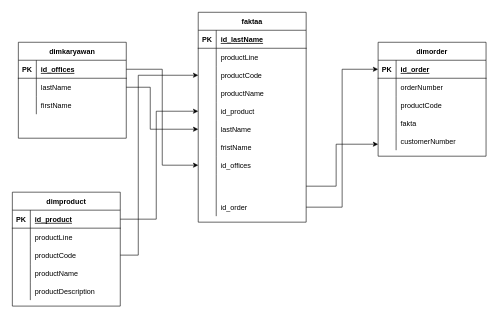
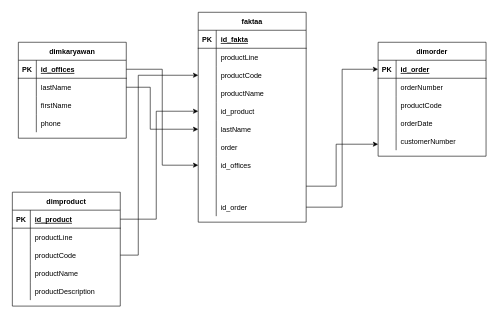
  <mxCell id="0" />
  <mxCell id="1" parent="0" />
  <mxCell id="2" value="dimkaryawan" style="shape=table;startSize=30;container=1;collapsible=1;childLayout=tableLayout;fixedRows=1;rowLines=0;fontStyle=1;align=center;resizeLast=1;" vertex="1" parent="1"><mxGeometry x="30" y="70" width="180" height="160" as="geometry" /></mxCell>
  <mxCell id="3" value="" style="shape=partialRectangle;collapsible=0;dropTarget=0;pointerEvents=0;fillColor=none;top=0;left=0;bottom=1;right=0;points=[[0,0.5],[1,0.5]];portConstraint=eastwest;" vertex="1" parent="2"><mxGeometry y="30" width="180" height="30" as="geometry" /></mxCell>
  <mxCell id="4" value="PK" style="shape=partialRectangle;connectable=0;fillColor=none;top=0;left=0;bottom=0;right=0;fontStyle=1;overflow=hidden;" vertex="1" parent="3"><mxGeometry width="30" height="30" as="geometry"><mxRectangle width="30" height="30" as="alternateBounds" /></mxGeometry></mxCell>
  <mxCell id="5" value="id_offices" style="shape=partialRectangle;connectable=0;fillColor=none;top=0;left=0;bottom=0;right=0;align=left;spacingLeft=6;fontStyle=5;overflow=hidden;" vertex="1" parent="3"><mxGeometry x="30" width="150" height="30" as="geometry"><mxRectangle width="150" height="30" as="alternateBounds" /></mxGeometry></mxCell>
  <mxCell id="6" value="" style="shape=partialRectangle;collapsible=0;dropTarget=0;pointerEvents=0;fillColor=none;top=0;left=0;bottom=0;right=0;points=[[0,0.5],[1,0.5]];portConstraint=eastwest;" vertex="1" parent="2"><mxGeometry y="60" width="180" height="30" as="geometry" /></mxCell>
  <mxCell id="7" value="" style="shape=partialRectangle;connectable=0;fillColor=none;top=0;left=0;bottom=0;right=0;editable=1;overflow=hidden;" vertex="1" parent="6"><mxGeometry width="30" height="30" as="geometry"><mxRectangle width="30" height="30" as="alternateBounds" /></mxGeometry></mxCell>
  <mxCell id="8" value="lastName" style="shape=partialRectangle;connectable=0;fillColor=none;top=0;left=0;bottom=0;right=0;align=left;spacingLeft=6;overflow=hidden;" vertex="1" parent="6"><mxGeometry x="30" width="150" height="30" as="geometry"><mxRectangle width="150" height="30" as="alternateBounds" /></mxGeometry></mxCell>
  <mxCell id="9" value="" style="shape=partialRectangle;collapsible=0;dropTarget=0;pointerEvents=0;fillColor=none;top=0;left=0;bottom=0;right=0;points=[[0,0.5],[1,0.5]];portConstraint=eastwest;" vertex="1" parent="2"><mxGeometry y="90" width="180" height="30" as="geometry" /></mxCell>
  <mxCell id="10" value="" style="shape=partialRectangle;connectable=0;fillColor=none;top=0;left=0;bottom=0;right=0;editable=1;overflow=hidden;" vertex="1" parent="9"><mxGeometry width="30" height="30" as="geometry"><mxRectangle width="30" height="30" as="alternateBounds" /></mxGeometry></mxCell>
  <mxCell id="11" value="firstName" style="shape=partialRectangle;connectable=0;fillColor=none;top=0;left=0;bottom=0;right=0;align=left;spacingLeft=6;overflow=hidden;" vertex="1" parent="9"><mxGeometry x="30" width="150" height="30" as="geometry"><mxRectangle width="150" height="30" as="alternateBounds" /></mxGeometry></mxCell>
  <mxCell id="12" value="" style="shape=partialRectangle;collapsible=0;dropTarget=0;pointerEvents=0;fillColor=none;top=0;left=0;bottom=0;right=0;points=[[0,0.5],[1,0.5]];portConstraint=eastwest;" vertex="1" parent="2"><mxGeometry y="120" width="180" height="30" as="geometry" /></mxCell>
  <mxCell id="13" value="" style="shape=partialRectangle;connectable=0;fillColor=none;top=0;left=0;bottom=0;right=0;editable=1;overflow=hidden;" vertex="1" parent="12"><mxGeometry width="30" height="30" as="geometry"><mxRectangle width="30" height="30" as="alternateBounds" /></mxGeometry></mxCell>
+ <mxCell id="14" value="phone" style="shape=partialRectangle;connectable=0;fillColor=none;top=0;left=0;bottom=0;right=0;align=left;spacingLeft=6;overflow=hidden;" vertex="1" parent="12"><mxGeometry x="30" width="150" height="30" as="geometry"><mxRectangle width="150" height="30" as="alternateBounds" /></mxGeometry></mxCell>
  <mxCell id="15" value="dimorder" style="shape=table;startSize=30;container=1;collapsible=1;childLayout=tableLayout;fixedRows=1;rowLines=0;fontStyle=1;align=center;resizeLast=1;" vertex="1" parent="1"><mxGeometry x="630" y="70" width="180" height="190" as="geometry" /></mxCell>
  <mxCell id="16" value="" style="shape=partialRectangle;collapsible=0;dropTarget=0;pointerEvents=0;fillColor=none;top=0;left=0;bottom=1;right=0;points=[[0,0.5],[1,0.5]];portConstraint=eastwest;" vertex="1" parent="15"><mxGeometry y="30" width="180" height="30" as="geometry" /></mxCell>
  <mxCell id="17" value="PK" style="shape=partialRectangle;connectable=0;fillColor=none;top=0;left=0;bottom=0;right=0;fontStyle=1;overflow=hidden;" vertex="1" parent="16"><mxGeometry width="30" height="30" as="geometry"><mxRectangle width="30" height="30" as="alternateBounds" /></mxGeometry></mxCell>
  <mxCell id="18" value="id_order" style="shape=partialRectangle;connectable=0;fillColor=none;top=0;left=0;bottom=0;right=0;align=left;spacingLeft=6;fontStyle=5;overflow=hidden;" vertex="1" parent="16"><mxGeometry x="30" width="150" height="30" as="geometry"><mxRectangle width="150" height="30" as="alternateBounds" /></mxGeometry></mxCell>
  <mxCell id="19" value="" style="shape=partialRectangle;collapsible=0;dropTarget=0;pointerEvents=0;fillColor=none;top=0;left=0;bottom=0;right=0;points=[[0,0.5],[1,0.5]];portConstraint=eastwest;" vertex="1" parent="15"><mxGeometry y="60" width="180" height="30" as="geometry" /></mxCell>
  <mxCell id="20" value="" style="shape=partialRectangle;connectable=0;fillColor=none;top=0;left=0;bottom=0;right=0;editable=1;overflow=hidden;" vertex="1" parent="19"><mxGeometry width="30" height="30" as="geometry"><mxRectangle width="30" height="30" as="alternateBounds" /></mxGeometry></mxCell>
  <mxCell id="21" value="orderNumber" style="shape=partialRectangle;connectable=0;fillColor=none;top=0;left=0;bottom=0;right=0;align=left;spacingLeft=6;overflow=hidden;" vertex="1" parent="19"><mxGeometry x="30" width="150" height="30" as="geometry"><mxRectangle width="150" height="30" as="alternateBounds" /></mxGeometry></mxCell>
  <mxCell id="22" value="" style="shape=partialRectangle;collapsible=0;dropTarget=0;pointerEvents=0;fillColor=none;top=0;left=0;bottom=0;right=0;points=[[0,0.5],[1,0.5]];portConstraint=eastwest;" vertex="1" parent="15"><mxGeometry y="90" width="180" height="30" as="geometry" /></mxCell>
  <mxCell id="23" value="" style="shape=partialRectangle;connectable=0;fillColor=none;top=0;left=0;bottom=0;right=0;editable=1;overflow=hidden;" vertex="1" parent="22"><mxGeometry width="30" height="30" as="geometry"><mxRectangle width="30" height="30" as="alternateBounds" /></mxGeometry></mxCell>
  <mxCell id="24" value="productCode" style="shape=partialRectangle;connectable=0;fillColor=none;top=0;left=0;bottom=0;right=0;align=left;spacingLeft=6;overflow=hidden;" vertex="1" parent="22"><mxGeometry x="30" width="150" height="30" as="geometry"><mxRectangle width="150" height="30" as="alternateBounds" /></mxGeometry></mxCell>
  <mxCell id="25" value="" style="shape=partialRectangle;collapsible=0;dropTarget=0;pointerEvents=0;fillColor=none;top=0;left=0;bottom=0;right=0;points=[[0,0.5],[1,0.5]];portConstraint=eastwest;" vertex="1" parent="15"><mxGeometry y="120" width="180" height="30" as="geometry" /></mxCell>
  <mxCell id="26" value="" style="shape=partialRectangle;connectable=0;fillColor=none;top=0;left=0;bottom=0;right=0;editable=1;overflow=hidden;" vertex="1" parent="25"><mxGeometry width="30" height="30" as="geometry"><mxRectangle width="30" height="30" as="alternateBounds" /></mxGeometry></mxCell>
- <mxCell id="27" value="fakta" style="shape=partialRectangle;connectable=0;fillColor=none;top=0;left=0;bottom=0;right=0;align=left;spacingLeft=6;overflow=hidden;" vertex="1" parent="25"><mxGeometry x="30" width="150" height="30" as="geometry"><mxRectangle width="150" height="30" as="alternateBounds" /></mxGeometry></mxCell>
+ <mxCell id="27" value="orderDate" style="shape=partialRectangle;connectable=0;fillColor=none;top=0;left=0;bottom=0;right=0;align=left;spacingLeft=6;overflow=hidden;" vertex="1" parent="25"><mxGeometry x="30" width="150" height="30" as="geometry"><mxRectangle width="150" height="30" as="alternateBounds" /></mxGeometry></mxCell>
  <mxCell id="28" value="" style="shape=partialRectangle;collapsible=0;dropTarget=0;pointerEvents=0;fillColor=none;top=0;left=0;bottom=0;right=0;points=[[0,0.5],[1,0.5]];portConstraint=eastwest;" vertex="1" parent="15"><mxGeometry y="150" width="180" height="30" as="geometry" /></mxCell>
  <mxCell id="29" value="" style="shape=partialRectangle;connectable=0;fillColor=none;top=0;left=0;bottom=0;right=0;editable=1;overflow=hidden;" vertex="1" parent="28"><mxGeometry width="30" height="30" as="geometry"><mxRectangle width="30" height="30" as="alternateBounds" /></mxGeometry></mxCell>
  <mxCell id="30" value="customerNumber" style="shape=partialRectangle;connectable=0;fillColor=none;top=0;left=0;bottom=0;right=0;align=left;spacingLeft=6;overflow=hidden;" vertex="1" parent="28"><mxGeometry x="30" width="150" height="30" as="geometry"><mxRectangle width="150" height="30" as="alternateBounds" /></mxGeometry></mxCell>
  <mxCell id="31" value="dimproduct" style="shape=table;startSize=30;container=1;collapsible=1;childLayout=tableLayout;fixedRows=1;rowLines=0;fontStyle=1;align=center;resizeLast=1;" vertex="1" parent="1"><mxGeometry x="20" y="320" width="180" height="190" as="geometry" /></mxCell>
  <mxCell id="32" value="" style="shape=partialRectangle;collapsible=0;dropTarget=0;pointerEvents=0;fillColor=none;top=0;left=0;bottom=1;right=0;points=[[0,0.5],[1,0.5]];portConstraint=eastwest;" vertex="1" parent="31"><mxGeometry y="30" width="180" height="30" as="geometry" /></mxCell>
  <mxCell id="33" value="PK" style="shape=partialRectangle;connectable=0;fillColor=none;top=0;left=0;bottom=0;right=0;fontStyle=1;overflow=hidden;" vertex="1" parent="32"><mxGeometry width="30" height="30" as="geometry"><mxRectangle width="30" height="30" as="alternateBounds" /></mxGeometry></mxCell>
  <mxCell id="34" value="id_product" style="shape=partialRectangle;connectable=0;fillColor=none;top=0;left=0;bottom=0;right=0;align=left;spacingLeft=6;fontStyle=5;overflow=hidden;" vertex="1" parent="32"><mxGeometry x="30" width="150" height="30" as="geometry"><mxRectangle width="150" height="30" as="alternateBounds" /></mxGeometry></mxCell>
  <mxCell id="35" value="" style="shape=partialRectangle;collapsible=0;dropTarget=0;pointerEvents=0;fillColor=none;top=0;left=0;bottom=0;right=0;points=[[0,0.5],[1,0.5]];portConstraint=eastwest;" vertex="1" parent="31"><mxGeometry y="60" width="180" height="30" as="geometry" /></mxCell>
  <mxCell id="36" value="" style="shape=partialRectangle;connectable=0;fillColor=none;top=0;left=0;bottom=0;right=0;editable=1;overflow=hidden;" vertex="1" parent="35"><mxGeometry width="30" height="30" as="geometry"><mxRectangle width="30" height="30" as="alternateBounds" /></mxGeometry></mxCell>
  <mxCell id="37" value="productLine" style="shape=partialRectangle;connectable=0;fillColor=none;top=0;left=0;bottom=0;right=0;align=left;spacingLeft=6;overflow=hidden;" vertex="1" parent="35"><mxGeometry x="30" width="150" height="30" as="geometry"><mxRectangle width="150" height="30" as="alternateBounds" /></mxGeometry></mxCell>
  <mxCell id="38" value="" style="shape=partialRectangle;collapsible=0;dropTarget=0;pointerEvents=0;fillColor=none;top=0;left=0;bottom=0;right=0;points=[[0,0.5],[1,0.5]];portConstraint=eastwest;" vertex="1" parent="31"><mxGeometry y="90" width="180" height="30" as="geometry" /></mxCell>
  <mxCell id="39" value="" style="shape=partialRectangle;connectable=0;fillColor=none;top=0;left=0;bottom=0;right=0;editable=1;overflow=hidden;" vertex="1" parent="38"><mxGeometry width="30" height="30" as="geometry"><mxRectangle width="30" height="30" as="alternateBounds" /></mxGeometry></mxCell>
  <mxCell id="40" value="productCode" style="shape=partialRectangle;connectable=0;fillColor=none;top=0;left=0;bottom=0;right=0;align=left;spacingLeft=6;overflow=hidden;" vertex="1" parent="38"><mxGeometry x="30" width="150" height="30" as="geometry"><mxRectangle width="150" height="30" as="alternateBounds" /></mxGeometry></mxCell>
  <mxCell id="41" value="" style="shape=partialRectangle;collapsible=0;dropTarget=0;pointerEvents=0;fillColor=none;top=0;left=0;bottom=0;right=0;points=[[0,0.5],[1,0.5]];portConstraint=eastwest;" vertex="1" parent="31"><mxGeometry y="120" width="180" height="30" as="geometry" /></mxCell>
  <mxCell id="42" value="" style="shape=partialRectangle;connectable=0;fillColor=none;top=0;left=0;bottom=0;right=0;editable=1;overflow=hidden;" vertex="1" parent="41"><mxGeometry width="30" height="30" as="geometry"><mxRectangle width="30" height="30" as="alternateBounds" /></mxGeometry></mxCell>
  <mxCell id="43" value="productName" style="shape=partialRectangle;connectable=0;fillColor=none;top=0;left=0;bottom=0;right=0;align=left;spacingLeft=6;overflow=hidden;" vertex="1" parent="41"><mxGeometry x="30" width="150" height="30" as="geometry"><mxRectangle width="150" height="30" as="alternateBounds" /></mxGeometry></mxCell>
  <mxCell id="44" value="" style="shape=partialRectangle;collapsible=0;dropTarget=0;pointerEvents=0;fillColor=none;top=0;left=0;bottom=0;right=0;points=[[0,0.5],[1,0.5]];portConstraint=eastwest;" vertex="1" parent="31"><mxGeometry y="150" width="180" height="30" as="geometry" /></mxCell>
  <mxCell id="45" value="" style="shape=partialRectangle;connectable=0;fillColor=none;top=0;left=0;bottom=0;right=0;editable=1;overflow=hidden;" vertex="1" parent="44"><mxGeometry width="30" height="30" as="geometry"><mxRectangle width="30" height="30" as="alternateBounds" /></mxGeometry></mxCell>
  <mxCell id="46" value="productDescription" style="shape=partialRectangle;connectable=0;fillColor=none;top=0;left=0;bottom=0;right=0;align=left;spacingLeft=6;overflow=hidden;" vertex="1" parent="44"><mxGeometry x="30" width="150" height="30" as="geometry"><mxRectangle width="150" height="30" as="alternateBounds" /></mxGeometry></mxCell>
  <mxCell id="47" value="faktaa" style="shape=table;startSize=30;container=1;collapsible=1;childLayout=tableLayout;fixedRows=1;rowLines=0;fontStyle=1;align=center;resizeLast=1;" vertex="1" parent="1"><mxGeometry x="330" y="20" width="180" height="350" as="geometry" /></mxCell>
  <mxCell id="48" value="" style="shape=partialRectangle;collapsible=0;dropTarget=0;pointerEvents=0;fillColor=none;top=0;left=0;bottom=1;right=0;points=[[0,0.5],[1,0.5]];portConstraint=eastwest;" vertex="1" parent="47"><mxGeometry y="30" width="180" height="30" as="geometry" /></mxCell>
  <mxCell id="49" value="PK" style="shape=partialRectangle;connectable=0;fillColor=none;top=0;left=0;bottom=0;right=0;fontStyle=1;overflow=hidden;" vertex="1" parent="48"><mxGeometry width="30" height="30" as="geometry"><mxRectangle width="30" height="30" as="alternateBounds" /></mxGeometry></mxCell>
- <mxCell id="50" value="id_lastName" style="shape=partialRectangle;connectable=0;fillColor=none;top=0;left=0;bottom=0;right=0;align=left;spacingLeft=6;fontStyle=5;overflow=hidden;" vertex="1" parent="48"><mxGeometry x="30" width="150" height="30" as="geometry"><mxRectangle width="150" height="30" as="alternateBounds" /></mxGeometry></mxCell>
+ <mxCell id="50" value="id_fakta" style="shape=partialRectangle;connectable=0;fillColor=none;top=0;left=0;bottom=0;right=0;align=left;spacingLeft=6;fontStyle=5;overflow=hidden;" vertex="1" parent="48"><mxGeometry x="30" width="150" height="30" as="geometry"><mxRectangle width="150" height="30" as="alternateBounds" /></mxGeometry></mxCell>
  <mxCell id="51" value="" style="shape=partialRectangle;collapsible=0;dropTarget=0;pointerEvents=0;fillColor=none;top=0;left=0;bottom=0;right=0;points=[[0,0.5],[1,0.5]];portConstraint=eastwest;" vertex="1" parent="47"><mxGeometry y="60" width="180" height="30" as="geometry" /></mxCell>
  <mxCell id="52" value="" style="shape=partialRectangle;connectable=0;fillColor=none;top=0;left=0;bottom=0;right=0;editable=1;overflow=hidden;" vertex="1" parent="51"><mxGeometry width="30" height="30" as="geometry"><mxRectangle width="30" height="30" as="alternateBounds" /></mxGeometry></mxCell>
  <mxCell id="53" value="productLine" style="shape=partialRectangle;connectable=0;fillColor=none;top=0;left=0;bottom=0;right=0;align=left;spacingLeft=6;overflow=hidden;" vertex="1" parent="51"><mxGeometry x="30" width="150" height="30" as="geometry"><mxRectangle width="150" height="30" as="alternateBounds" /></mxGeometry></mxCell>
  <mxCell id="54" value="" style="shape=partialRectangle;collapsible=0;dropTarget=0;pointerEvents=0;fillColor=none;top=0;left=0;bottom=0;right=0;points=[[0,0.5],[1,0.5]];portConstraint=eastwest;" vertex="1" parent="47"><mxGeometry y="90" width="180" height="30" as="geometry" /></mxCell>
  <mxCell id="55" value="" style="shape=partialRectangle;connectable=0;fillColor=none;top=0;left=0;bottom=0;right=0;editable=1;overflow=hidden;" vertex="1" parent="54"><mxGeometry width="30" height="30" as="geometry"><mxRectangle width="30" height="30" as="alternateBounds" /></mxGeometry></mxCell>
  <mxCell id="56" value="productCode" style="shape=partialRectangle;connectable=0;fillColor=none;top=0;left=0;bottom=0;right=0;align=left;spacingLeft=6;overflow=hidden;" vertex="1" parent="54"><mxGeometry x="30" width="150" height="30" as="geometry"><mxRectangle width="150" height="30" as="alternateBounds" /></mxGeometry></mxCell>
  <mxCell id="57" value="" style="shape=partialRectangle;collapsible=0;dropTarget=0;pointerEvents=0;fillColor=none;top=0;left=0;bottom=0;right=0;points=[[0,0.5],[1,0.5]];portConstraint=eastwest;" vertex="1" parent="47"><mxGeometry y="120" width="180" height="30" as="geometry" /></mxCell>
  <mxCell id="58" value="" style="shape=partialRectangle;connectable=0;fillColor=none;top=0;left=0;bottom=0;right=0;editable=1;overflow=hidden;" vertex="1" parent="57"><mxGeometry width="30" height="30" as="geometry"><mxRectangle width="30" height="30" as="alternateBounds" /></mxGeometry></mxCell>
  <mxCell id="59" value="productName" style="shape=partialRectangle;connectable=0;fillColor=none;top=0;left=0;bottom=0;right=0;align=left;spacingLeft=6;overflow=hidden;" vertex="1" parent="57"><mxGeometry x="30" width="150" height="30" as="geometry"><mxRectangle width="150" height="30" as="alternateBounds" /></mxGeometry></mxCell>
  <mxCell id="60" value="" style="shape=partialRectangle;collapsible=0;dropTarget=0;pointerEvents=0;fillColor=none;top=0;left=0;bottom=0;right=0;points=[[0,0.5],[1,0.5]];portConstraint=eastwest;" vertex="1" parent="47"><mxGeometry y="150" width="180" height="30" as="geometry" /></mxCell>
  <mxCell id="61" value="" style="shape=partialRectangle;connectable=0;fillColor=none;top=0;left=0;bottom=0;right=0;editable=1;overflow=hidden;" vertex="1" parent="60"><mxGeometry width="30" height="30" as="geometry"><mxRectangle width="30" height="30" as="alternateBounds" /></mxGeometry></mxCell>
  <mxCell id="62" value="id_product" style="shape=partialRectangle;connectable=0;fillColor=none;top=0;left=0;bottom=0;right=0;align=left;spacingLeft=6;overflow=hidden;" vertex="1" parent="60"><mxGeometry x="30" width="150" height="30" as="geometry"><mxRectangle width="150" height="30" as="alternateBounds" /></mxGeometry></mxCell>
  <mxCell id="63" value="" style="shape=partialRectangle;collapsible=0;dropTarget=0;pointerEvents=0;fillColor=none;top=0;left=0;bottom=0;right=0;points=[[0,0.5],[1,0.5]];portConstraint=eastwest;" vertex="1" parent="47"><mxGeometry y="180" width="180" height="30" as="geometry" /></mxCell>
  <mxCell id="64" value="" style="shape=partialRectangle;connectable=0;fillColor=none;top=0;left=0;bottom=0;right=0;editable=1;overflow=hidden;" vertex="1" parent="63"><mxGeometry width="30" height="30" as="geometry"><mxRectangle width="30" height="30" as="alternateBounds" /></mxGeometry></mxCell>
  <mxCell id="65" value="lastName" style="shape=partialRectangle;connectable=0;fillColor=none;top=0;left=0;bottom=0;right=0;align=left;spacingLeft=6;overflow=hidden;" vertex="1" parent="63"><mxGeometry x="30" width="150" height="30" as="geometry"><mxRectangle width="150" height="30" as="alternateBounds" /></mxGeometry></mxCell>
  <mxCell id="66" value="" style="shape=partialRectangle;collapsible=0;dropTarget=0;pointerEvents=0;fillColor=none;top=0;left=0;bottom=0;right=0;points=[[0,0.5],[1,0.5]];portConstraint=eastwest;" vertex="1" parent="47"><mxGeometry y="210" width="180" height="30" as="geometry" /></mxCell>
  <mxCell id="67" value="" style="shape=partialRectangle;connectable=0;fillColor=none;top=0;left=0;bottom=0;right=0;editable=1;overflow=hidden;" vertex="1" parent="66"><mxGeometry width="30" height="30" as="geometry"><mxRectangle width="30" height="30" as="alternateBounds" /></mxGeometry></mxCell>
- <mxCell id="68" value="fristName" style="shape=partialRectangle;connectable=0;fillColor=none;top=0;left=0;bottom=0;right=0;align=left;spacingLeft=6;overflow=hidden;" vertex="1" parent="66"><mxGeometry x="30" width="150" height="30" as="geometry"><mxRectangle width="150" height="30" as="alternateBounds" /></mxGeometry></mxCell>
+ <mxCell id="68" value="order" style="shape=partialRectangle;connectable=0;fillColor=none;top=0;left=0;bottom=0;right=0;align=left;spacingLeft=6;overflow=hidden;" vertex="1" parent="66"><mxGeometry x="30" width="150" height="30" as="geometry"><mxRectangle width="150" height="30" as="alternateBounds" /></mxGeometry></mxCell>
  <mxCell id="69" value="" style="shape=partialRectangle;collapsible=0;dropTarget=0;pointerEvents=0;fillColor=none;top=0;left=0;bottom=0;right=0;points=[[0,0.5],[1,0.5]];portConstraint=eastwest;" vertex="1" parent="47"><mxGeometry y="240" width="180" height="30" as="geometry" /></mxCell>
  <mxCell id="70" value="" style="shape=partialRectangle;connectable=0;fillColor=none;top=0;left=0;bottom=0;right=0;editable=1;overflow=hidden;" vertex="1" parent="69"><mxGeometry width="30" height="30" as="geometry"><mxRectangle width="30" height="30" as="alternateBounds" /></mxGeometry></mxCell>
  <mxCell id="71" value="id_offices" style="shape=partialRectangle;connectable=0;fillColor=none;top=0;left=0;bottom=0;right=0;align=left;spacingLeft=6;overflow=hidden;" vertex="1" parent="69"><mxGeometry x="30" width="150" height="30" as="geometry"><mxRectangle width="150" height="30" as="alternateBounds" /></mxGeometry></mxCell>
  <mxCell id="72" value="" style="shape=partialRectangle;collapsible=0;dropTarget=0;pointerEvents=0;fillColor=none;top=0;left=0;bottom=0;right=0;points=[[0,0.5],[1,0.5]];portConstraint=eastwest;" vertex="1" parent="47"><mxGeometry y="270" width="180" height="40" as="geometry" /></mxCell>
  <mxCell id="73" value="" style="shape=partialRectangle;connectable=0;fillColor=none;top=0;left=0;bottom=0;right=0;editable=1;overflow=hidden;" vertex="1" parent="72"><mxGeometry width="30" height="40" as="geometry"><mxRectangle width="30" height="40" as="alternateBounds" /></mxGeometry></mxCell>
  <mxCell id="74" value="" style="shape=partialRectangle;collapsible=0;dropTarget=0;pointerEvents=0;fillColor=none;top=0;left=0;bottom=0;right=0;points=[[0,0.5],[1,0.5]];portConstraint=eastwest;" vertex="1" parent="47"><mxGeometry y="310" width="180" height="30" as="geometry" /></mxCell>
  <mxCell id="75" value="" style="shape=partialRectangle;connectable=0;fillColor=none;top=0;left=0;bottom=0;right=0;editable=1;overflow=hidden;" vertex="1" parent="74"><mxGeometry width="30" height="30" as="geometry"><mxRectangle width="30" height="30" as="alternateBounds" /></mxGeometry></mxCell>
  <mxCell id="76" value="id_order" style="shape=partialRectangle;connectable=0;fillColor=none;top=0;left=0;bottom=0;right=0;align=left;spacingLeft=6;overflow=hidden;" vertex="1" parent="74"><mxGeometry x="30" width="150" height="30" as="geometry"><mxRectangle width="150" height="30" as="alternateBounds" /></mxGeometry></mxCell>
  <mxCell id="77" style="edgeStyle=orthogonalEdgeStyle;rounded=0;orthogonalLoop=1;jettySize=auto;html=1;exitX=1;exitY=0.5;exitDx=0;exitDy=0;" edge="1" parent="1" source="3" target="69"><mxGeometry relative="1" as="geometry" /></mxCell>
  <mxCell id="78" style="edgeStyle=orthogonalEdgeStyle;rounded=0;orthogonalLoop=1;jettySize=auto;html=1;exitX=1;exitY=0.5;exitDx=0;exitDy=0;entryX=0;entryY=0.5;entryDx=0;entryDy=0;" edge="1" parent="1" source="6" target="63"><mxGeometry relative="1" as="geometry"><Array as="points"><mxPoint x="250" y="145" /><mxPoint x="250" y="215" /></Array></mxGeometry></mxCell>
  <mxCell id="79" style="edgeStyle=orthogonalEdgeStyle;rounded=0;orthogonalLoop=1;jettySize=auto;html=1;exitX=1;exitY=0.5;exitDx=0;exitDy=0;entryX=0;entryY=0.5;entryDx=0;entryDy=0;" edge="1" parent="1" source="74" target="16"><mxGeometry relative="1" as="geometry" /></mxCell>
  <mxCell id="80" style="edgeStyle=orthogonalEdgeStyle;rounded=0;orthogonalLoop=1;jettySize=auto;html=1;exitX=1;exitY=0.5;exitDx=0;exitDy=0;" edge="1" parent="1" source="72"><mxGeometry relative="1" as="geometry"><mxPoint x="630" y="240" as="targetPoint" /><Array as="points"><mxPoint x="560" y="310" /><mxPoint x="560" y="240" /><mxPoint x="630" y="240" /></Array></mxGeometry></mxCell>
  <mxCell id="81" style="edgeStyle=orthogonalEdgeStyle;rounded=0;orthogonalLoop=1;jettySize=auto;html=1;exitX=1;exitY=0.5;exitDx=0;exitDy=0;entryX=0;entryY=0.5;entryDx=0;entryDy=0;" edge="1" parent="1" source="32" target="60"><mxGeometry relative="1" as="geometry"><Array as="points"><mxPoint x="260" y="365" /><mxPoint x="260" y="185" /></Array></mxGeometry></mxCell>
  <mxCell id="82" style="edgeStyle=orthogonalEdgeStyle;rounded=0;orthogonalLoop=1;jettySize=auto;html=1;exitX=1;exitY=0.5;exitDx=0;exitDy=0;entryX=0;entryY=0.5;entryDx=0;entryDy=0;" edge="1" parent="1" source="38" target="54"><mxGeometry relative="1" as="geometry"><Array as="points"><mxPoint x="230" y="425" /><mxPoint x="230" y="125" /></Array></mxGeometry></mxCell>
